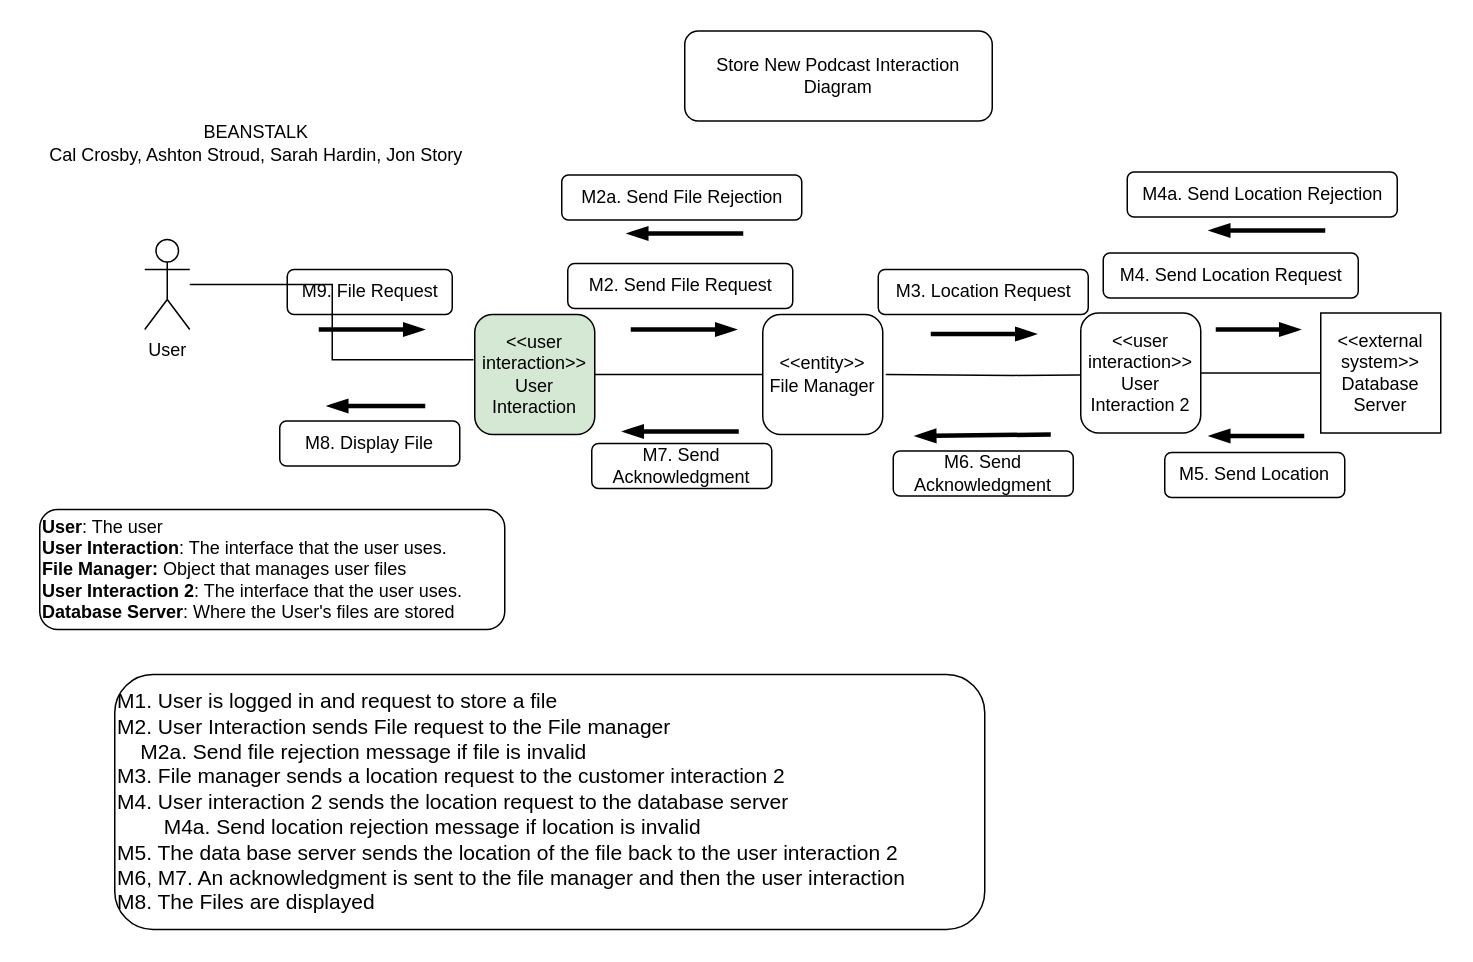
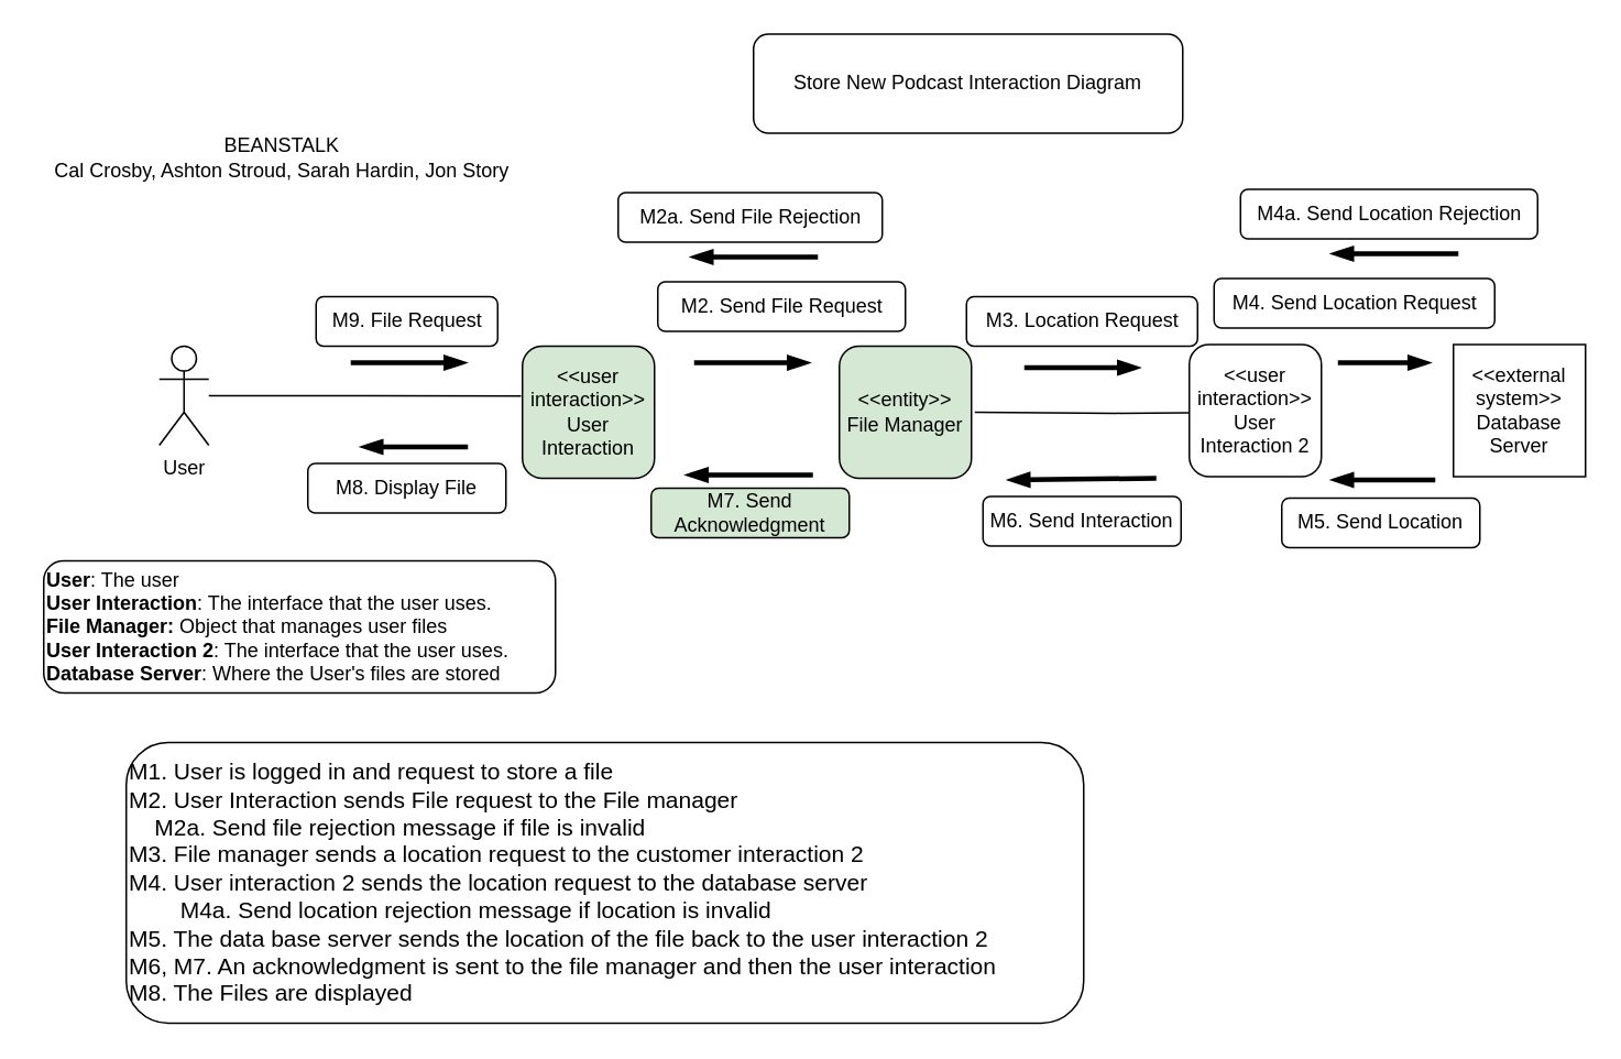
  <mxCell id="0" />
  <mxCell id="1" parent="0" />
- <mxCell id="2" value="User" style="shape=umlActor;verticalLabelPosition=bottom;verticalAlign=top;html=1;outlineConnect=0;" vertex="1" parent="1"><mxGeometry x="96" y="159" width="30" height="60" as="geometry" /></mxCell>
+ <mxCell id="2" value="User" style="shape=umlActor;verticalLabelPosition=bottom;verticalAlign=top;html=1;outlineConnect=0;" vertex="1" parent="1"><mxGeometry x="96" y="209" width="30" height="60" as="geometry" /></mxCell>
  <mxCell id="3" value="&lt;b&gt;User&lt;/b&gt;: The user&lt;br&gt;&lt;b&gt;User Interaction&lt;/b&gt;: The interface that the user uses.&lt;br&gt;&lt;b style=&quot;border-color: var(--border-color);&quot;&gt;File Manager: &lt;/b&gt;&lt;span style=&quot;border-color: var(--border-color);&quot;&gt;Object that manages user files&lt;br&gt;&lt;b&gt;User Interaction 2&lt;/b&gt;&lt;/span&gt;: The interface that the user uses.&lt;br&gt;&lt;b&gt;Database Server&lt;/b&gt;: Where the User's files are stored" style="rounded=1;whiteSpace=wrap;html=1;align=left;" vertex="1" parent="1"><mxGeometry x="26" y="339" width="310" height="80" as="geometry" /></mxCell>
  <mxCell id="4" style="edgeStyle=orthogonalEdgeStyle;rounded=0;orthogonalLoop=1;jettySize=auto;html=1;endArrow=none;endFill=0;" edge="1" parent="1"><mxGeometry relative="1" as="geometry"><mxPoint x="760" y="249" as="targetPoint" /><mxPoint x="590" y="249.077" as="sourcePoint" /></mxGeometry></mxCell>
  <mxCell id="5" value="&amp;lt;&amp;lt;user interaction&amp;gt;&amp;gt;&lt;br&gt;User Interaction" style="whiteSpace=wrap;html=1;aspect=fixed;rounded=1;fillColor=#d5e8d4;" vertex="1" parent="1"><mxGeometry x="316" y="209" width="80" height="80" as="geometry" /></mxCell>
  <mxCell id="6" style="edgeStyle=orthogonalEdgeStyle;rounded=0;orthogonalLoop=1;jettySize=auto;html=1;entryX=-0.01;entryY=0.377;entryDx=0;entryDy=0;entryPerimeter=0;startArrow=none;startFill=0;endArrow=none;endFill=0;" edge="1" parent="1" source="2" target="5"><mxGeometry relative="1" as="geometry" /></mxCell>
  <mxCell id="7" value="M9. File Request" style="text;html=1;align=center;verticalAlign=middle;resizable=0;points=[];autosize=1;strokeColor=default;fillColor=none;rounded=1;" vertex="1" parent="1"><mxGeometry x="191" y="179" width="110" height="30" as="geometry" /></mxCell>
- <mxCell id="8" value="Store New Podcast Interaction Diagram" style="rounded=1;whiteSpace=wrap;html=1;" vertex="1" parent="1"><mxGeometry x="456" y="20" width="205" height="60" as="geometry" /></mxCell>
+ <mxCell id="8" value="Store New Podcast Interaction Diagram" style="rounded=1;whiteSpace=wrap;html=1;" vertex="1" parent="1"><mxGeometry x="456" y="20" width="260" height="60" as="geometry" /></mxCell>
  <mxCell id="9" value="M3. Location Request" style="text;html=1;align=center;verticalAlign=middle;resizable=0;points=[];autosize=1;strokeColor=default;fillColor=none;rounded=1;" vertex="1" parent="1"><mxGeometry x="585" y="179" width="140" height="30" as="geometry" /></mxCell>
  <mxCell id="10" value="&amp;lt;&amp;lt;user interaction&amp;gt;&amp;gt;&lt;br style=&quot;border-color: var(--border-color);&quot;&gt;User Interaction 2" style="whiteSpace=wrap;html=1;aspect=fixed;rounded=1;" vertex="1" parent="1"><mxGeometry x="720" y="208" width="80" height="80" as="geometry" /></mxCell>
  <mxCell id="11" value="&amp;lt;&amp;lt;external system&amp;gt;&amp;gt;&lt;br&gt;Database Server" style="whiteSpace=wrap;html=1;aspect=fixed;" vertex="1" parent="1"><mxGeometry x="880" y="208" width="80" height="80" as="geometry" /></mxCell>
  <mxCell id="12" value="" style="endArrow=blockThin;html=1;rounded=0;strokeWidth=3;endFill=1;" edge="1" parent="1"><mxGeometry width="50" height="50" relative="1" as="geometry"><mxPoint x="620" y="222" as="sourcePoint" /><mxPoint x="690" y="222" as="targetPoint" /><Array as="points"><mxPoint x="660" y="222" /></Array></mxGeometry></mxCell>
  <mxCell id="13" value="" style="endArrow=blockThin;html=1;rounded=0;strokeWidth=3;endFill=1;" edge="1" parent="1"><mxGeometry width="50" height="50" relative="1" as="geometry"><mxPoint x="212" y="219" as="sourcePoint" /><mxPoint x="282" y="219" as="targetPoint" /><Array as="points"><mxPoint x="252" y="219" /></Array></mxGeometry></mxCell>
- <mxCell id="14" value="M6. Send Acknowledgment" style="rounded=1;whiteSpace=wrap;html=1;" vertex="1" parent="1"><mxGeometry x="595" y="300" width="120" height="30" as="geometry" /></mxCell>
+ <mxCell id="14" value="M6. Send Interaction" style="rounded=1;whiteSpace=wrap;html=1;" vertex="1" parent="1"><mxGeometry x="595" y="300" width="120" height="30" as="geometry" /></mxCell>
  <mxCell id="15" value="" style="endArrow=blockThin;html=1;rounded=0;strokeWidth=3;endFill=1;entryX=0.25;entryY=1;entryDx=0;entryDy=0;" edge="1" parent="1"><mxGeometry width="50" height="50" relative="1" as="geometry"><mxPoint x="700" y="289" as="sourcePoint" /><mxPoint x="610" y="290" as="targetPoint" /><Array as="points" /></mxGeometry></mxCell>
  <mxCell id="16" value="M8. Display File" style="rounded=1;whiteSpace=wrap;html=1;" vertex="1" parent="1"><mxGeometry x="186" y="280" width="120" height="30" as="geometry" /></mxCell>
  <mxCell id="17" value="" style="endArrow=blockThin;html=1;rounded=0;strokeWidth=3;endFill=1;entryX=0.25;entryY=1;entryDx=0;entryDy=0;" edge="1" parent="1"><mxGeometry width="50" height="50" relative="1" as="geometry"><mxPoint x="283" y="270" as="sourcePoint" /><mxPoint x="218" y="270" as="targetPoint" /><Array as="points" /></mxGeometry></mxCell>
  <mxCell id="18" value="&lt;font style=&quot;font-size: 14px;&quot;&gt;M1. User is logged in and request to store a file&lt;br&gt;M2. User Interaction sends File request to the File manager&lt;br&gt;&lt;span style=&quot;&quot;&gt;&lt;span style=&quot;white-space: pre;&quot;&gt;&amp;nbsp;&amp;nbsp;&amp;nbsp;&amp;nbsp;&lt;/span&gt;&lt;/span&gt;M2a. Send file rejection message if file is invalid&lt;br&gt;M3. File manager sends a location request to the customer interaction 2&lt;br&gt;M4. User interaction 2 sends the location request to the database server&lt;br&gt;&lt;span style=&quot;white-space: pre;&quot;&gt;&#09;&lt;/span&gt;M4a. Send location rejection message if location is invalid&lt;br style=&quot;border-color: var(--border-color);&quot;&gt;M5. The data base server sends the location of the file back to the user interaction 2&lt;br&gt;M6, M7. An acknowledgment is sent to the file manager and then the user interaction&lt;br&gt;M8. The Files are displayed&lt;br&gt;&lt;/font&gt;" style="rounded=1;whiteSpace=wrap;html=1;align=left;" vertex="1" parent="1"><mxGeometry x="76" y="449" width="580" height="170" as="geometry" /></mxCell>
- <mxCell id="19" value="&amp;lt;&amp;lt;entity&amp;gt;&amp;gt;&lt;br&gt;File Manager" style="whiteSpace=wrap;html=1;aspect=fixed;rounded=1;" vertex="1" parent="1"><mxGeometry x="508" y="209" width="80" height="80" as="geometry" /></mxCell>
- <mxCell id="20" value="" style="endArrow=none;html=1;rounded=0;exitX=1;exitY=0.5;exitDx=0;exitDy=0;entryX=0;entryY=0.5;entryDx=0;entryDy=0;" edge="1" parent="1" source="5" target="19"><mxGeometry width="50" height="50" relative="1" as="geometry"><mxPoint x="506" y="419" as="sourcePoint" /><mxPoint x="556" y="369" as="targetPoint" /></mxGeometry></mxCell>
+ <mxCell id="19" value="&amp;lt;&amp;lt;entity&amp;gt;&amp;gt;&lt;br&gt;File Manager" style="whiteSpace=wrap;html=1;aspect=fixed;rounded=1;fillColor=#d5e8d4;" vertex="1" parent="1"><mxGeometry x="508" y="209" width="80" height="80" as="geometry" /></mxCell>
  <mxCell id="21" value="" style="endArrow=blockThin;html=1;rounded=0;strokeWidth=3;endFill=1;" edge="1" parent="1"><mxGeometry width="50" height="50" relative="1" as="geometry"><mxPoint x="492" y="287" as="sourcePoint" /><mxPoint x="415" y="287" as="targetPoint" /><Array as="points" /></mxGeometry></mxCell>
  <mxCell id="22" value="" style="endArrow=blockThin;html=1;rounded=0;strokeWidth=3;endFill=1;" edge="1" parent="1"><mxGeometry width="50" height="50" relative="1" as="geometry"><mxPoint x="420" y="219" as="sourcePoint" /><mxPoint x="490" y="219" as="targetPoint" /><Array as="points"><mxPoint x="460" y="219" /></Array></mxGeometry></mxCell>
- <mxCell id="23" value="M2. Send File Request" style="text;html=1;align=center;verticalAlign=middle;resizable=0;points=[];autosize=1;strokeColor=default;fillColor=none;rounded=1;" vertex="1" parent="1"><mxGeometry x="378" y="175" width="150" height="30" as="geometry" /></mxCell>
- <mxCell id="24" style="edgeStyle=orthogonalEdgeStyle;rounded=0;orthogonalLoop=1;jettySize=auto;html=1;endArrow=none;endFill=0;exitX=1;exitY=0.5;exitDx=0;exitDy=0;entryX=0;entryY=0.5;entryDx=0;entryDy=0;" edge="1" parent="1" source="10" target="11"><mxGeometry relative="1" as="geometry"><mxPoint x="880" y="250" as="targetPoint" /><mxPoint x="748" y="250.077" as="sourcePoint" /></mxGeometry></mxCell>
+ <mxCell id="23" value="M2. Send File Request" style="text;html=1;align=center;verticalAlign=middle;resizable=0;points=[];autosize=1;strokeColor=default;fillColor=none;rounded=1;" vertex="1" parent="1"><mxGeometry x="398" y="170" width="150" height="30" as="geometry" /></mxCell>
  <mxCell id="25" value="M4. Send Location Request" style="text;html=1;align=center;verticalAlign=middle;resizable=0;points=[];autosize=1;strokeColor=default;fillColor=none;rounded=1;" vertex="1" parent="1"><mxGeometry x="735" y="168" width="170" height="30" as="geometry" /></mxCell>
  <mxCell id="26" value="" style="endArrow=blockThin;html=1;rounded=0;strokeWidth=3;endFill=1;" edge="1" parent="1"><mxGeometry width="50" height="50" relative="1" as="geometry"><mxPoint x="810" y="219" as="sourcePoint" /><mxPoint x="866" y="219" as="targetPoint" /><Array as="points"><mxPoint x="850" y="219" /></Array></mxGeometry></mxCell>
  <mxCell id="27" value="M5. Send Location" style="rounded=1;whiteSpace=wrap;html=1;" vertex="1" parent="1"><mxGeometry x="776" y="301" width="120" height="30" as="geometry" /></mxCell>
  <mxCell id="28" value="" style="endArrow=blockThin;html=1;rounded=0;strokeWidth=3;endFill=1;" edge="1" parent="1"><mxGeometry width="50" height="50" relative="1" as="geometry"><mxPoint x="869" y="290" as="sourcePoint" /><mxPoint x="806" y="290" as="targetPoint" /><Array as="points" /></mxGeometry></mxCell>
- <mxCell id="29" value="M7. Send Acknowledgment" style="rounded=1;whiteSpace=wrap;html=1;" vertex="1" parent="1"><mxGeometry x="394" y="295" width="120" height="30" as="geometry" /></mxCell>
+ <mxCell id="29" value="M7. Send Acknowledgment" style="rounded=1;whiteSpace=wrap;html=1;fillColor=#d5e8d4;" vertex="1" parent="1"><mxGeometry x="394" y="295" width="120" height="30" as="geometry" /></mxCell>
  <mxCell id="30" value="" style="endArrow=blockThin;html=1;rounded=0;strokeWidth=3;endFill=1;" edge="1" parent="1"><mxGeometry width="50" height="50" relative="1" as="geometry"><mxPoint x="495" y="155" as="sourcePoint" /><mxPoint x="418" y="155" as="targetPoint" /><Array as="points" /></mxGeometry></mxCell>
  <mxCell id="31" value="M2a. Send File Rejection" style="text;html=1;align=center;verticalAlign=middle;resizable=0;points=[];autosize=1;strokeColor=default;fillColor=none;rounded=1;" vertex="1" parent="1"><mxGeometry x="374" y="116" width="160" height="30" as="geometry" /></mxCell>
  <mxCell id="32" value="" style="endArrow=blockThin;html=1;rounded=0;strokeWidth=3;endFill=1;" edge="1" parent="1"><mxGeometry width="50" height="50" relative="1" as="geometry"><mxPoint x="883" y="153" as="sourcePoint" /><mxPoint x="806" y="153" as="targetPoint" /><Array as="points" /></mxGeometry></mxCell>
  <mxCell id="33" value="M4a. Send Location Rejection" style="text;html=1;align=center;verticalAlign=middle;resizable=0;points=[];autosize=1;strokeColor=default;fillColor=none;rounded=1;" vertex="1" parent="1"><mxGeometry x="751" y="114" width="180" height="30" as="geometry" /></mxCell>
  <mxCell id="34" value="BEANSTALK&lt;br&gt;Cal Crosby, Ashton Stroud, Sarah Hardin, Jon Story" style="text;html=1;align=center;verticalAlign=middle;resizable=0;points=[];autosize=1;strokeColor=none;fillColor=none;" vertex="1" parent="1"><mxGeometry x="20" y="75" width="300" height="40" as="geometry" /></mxCell>
